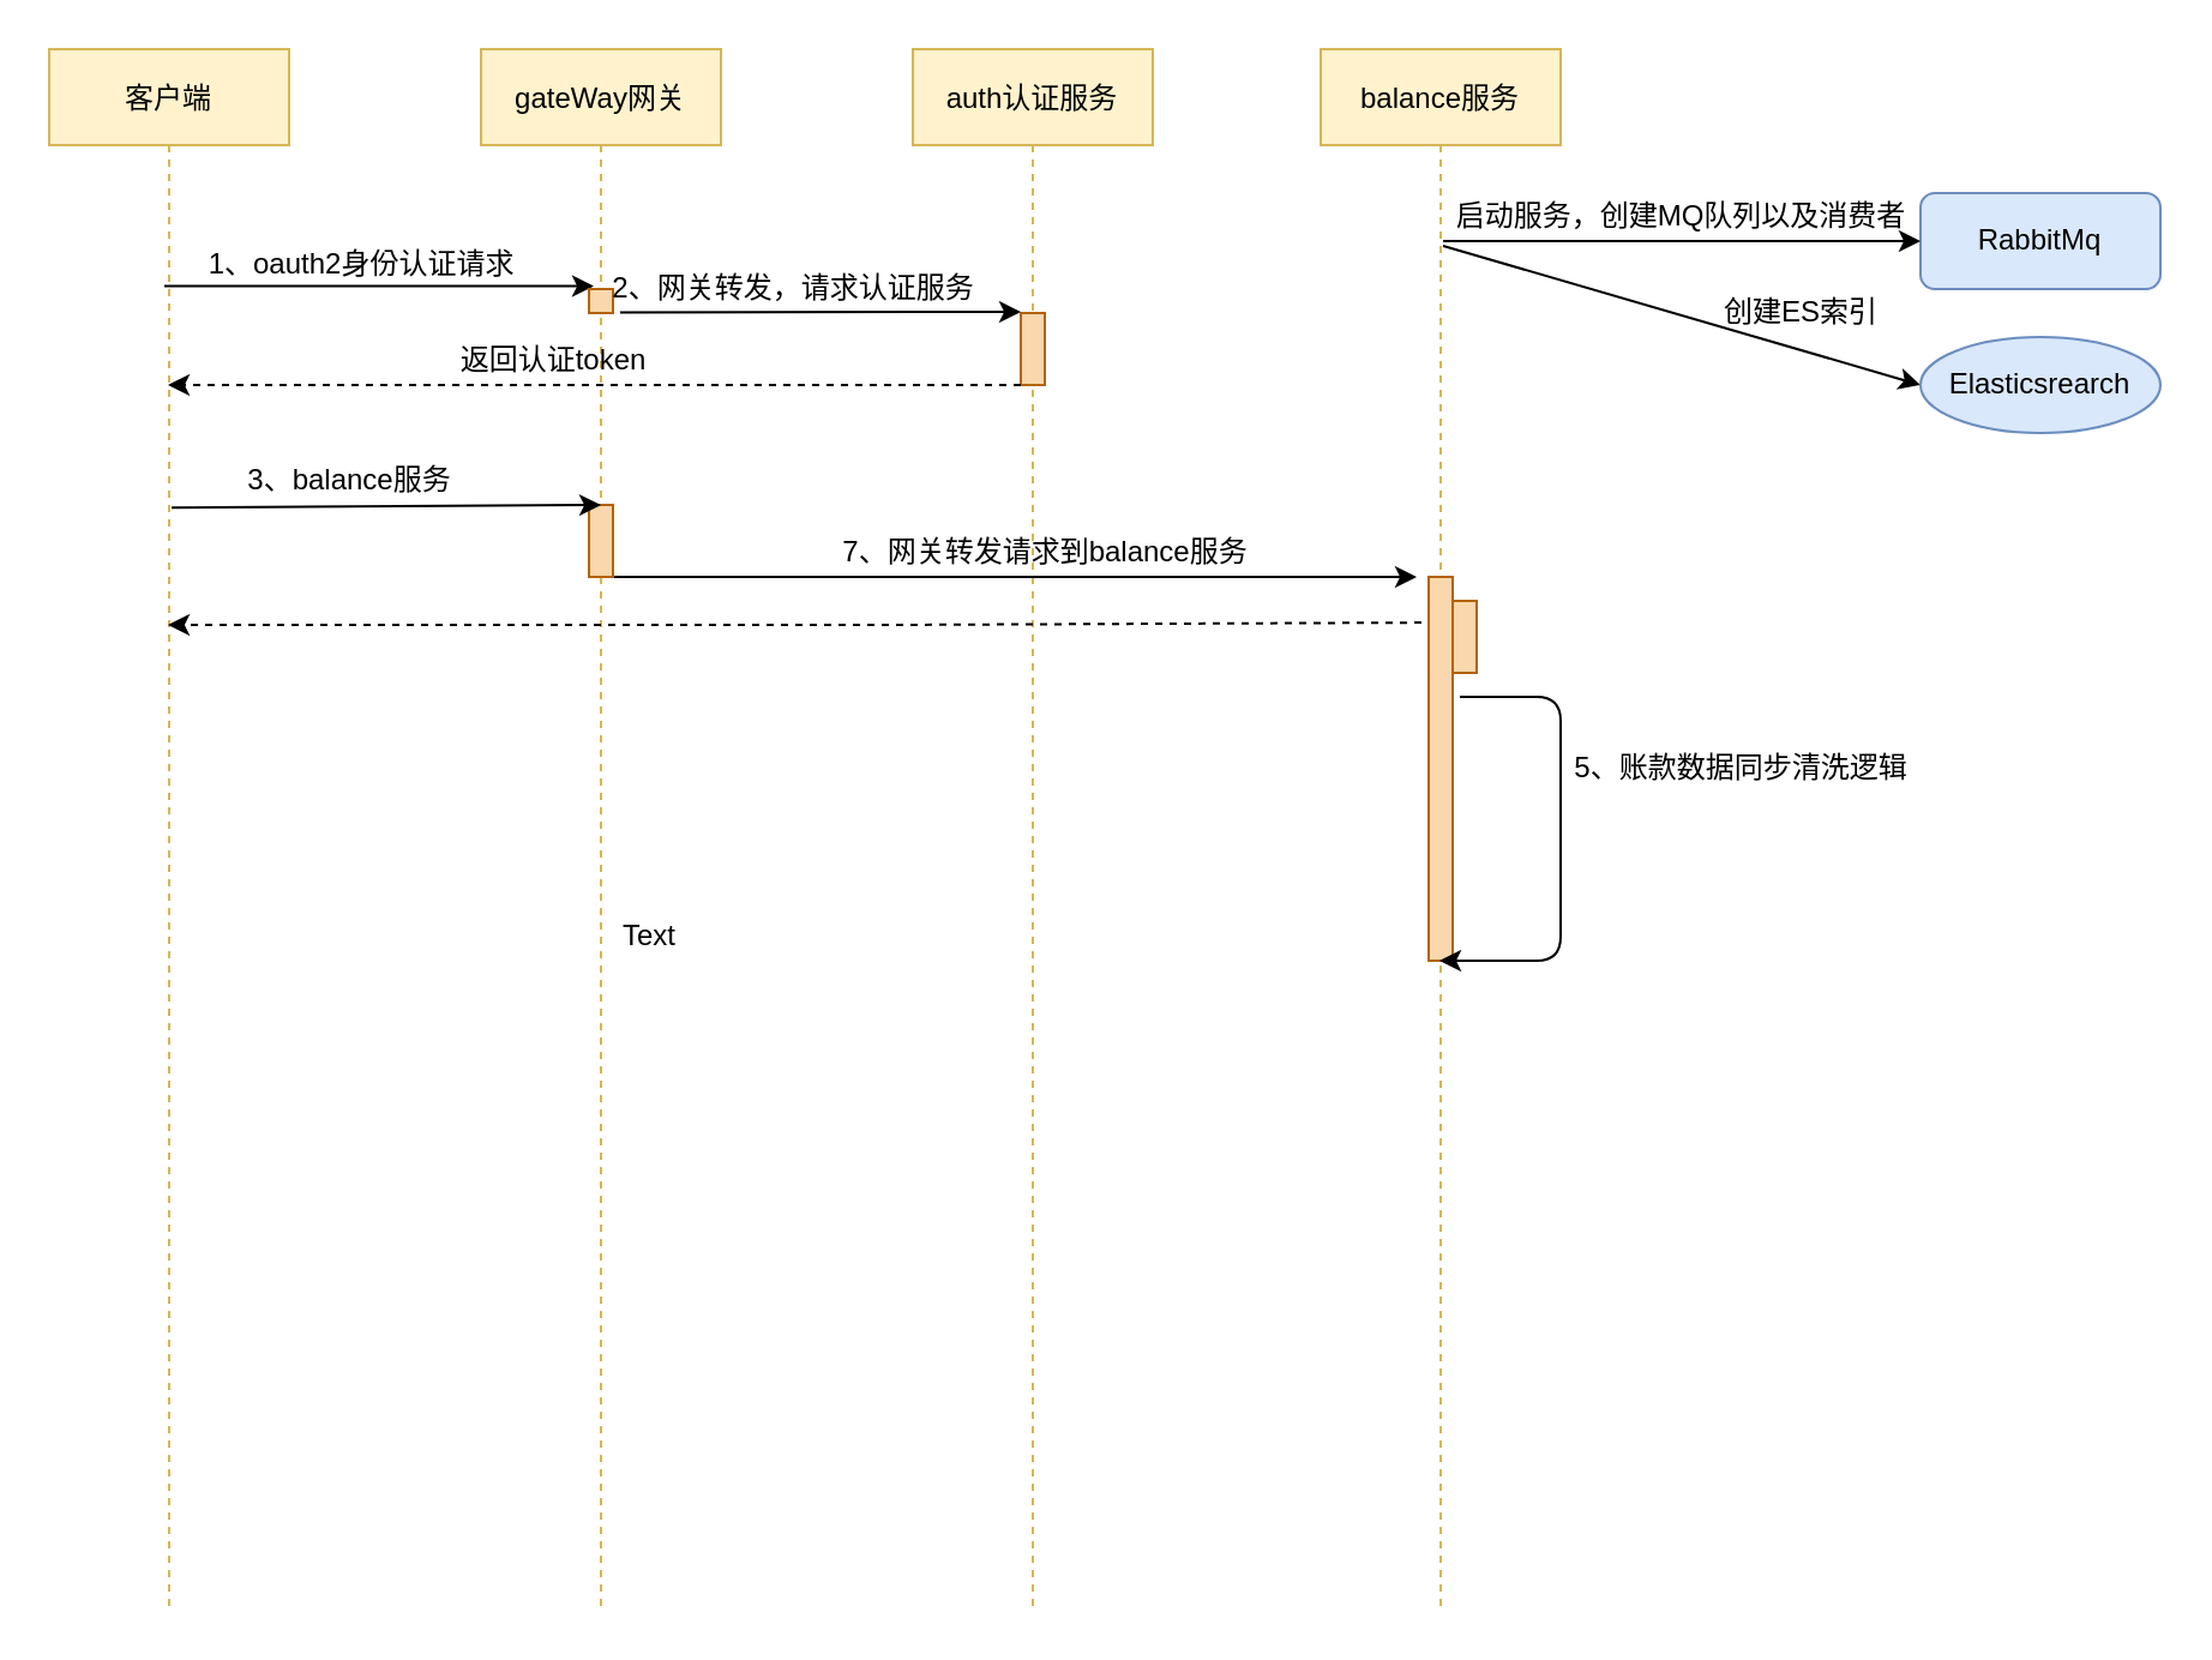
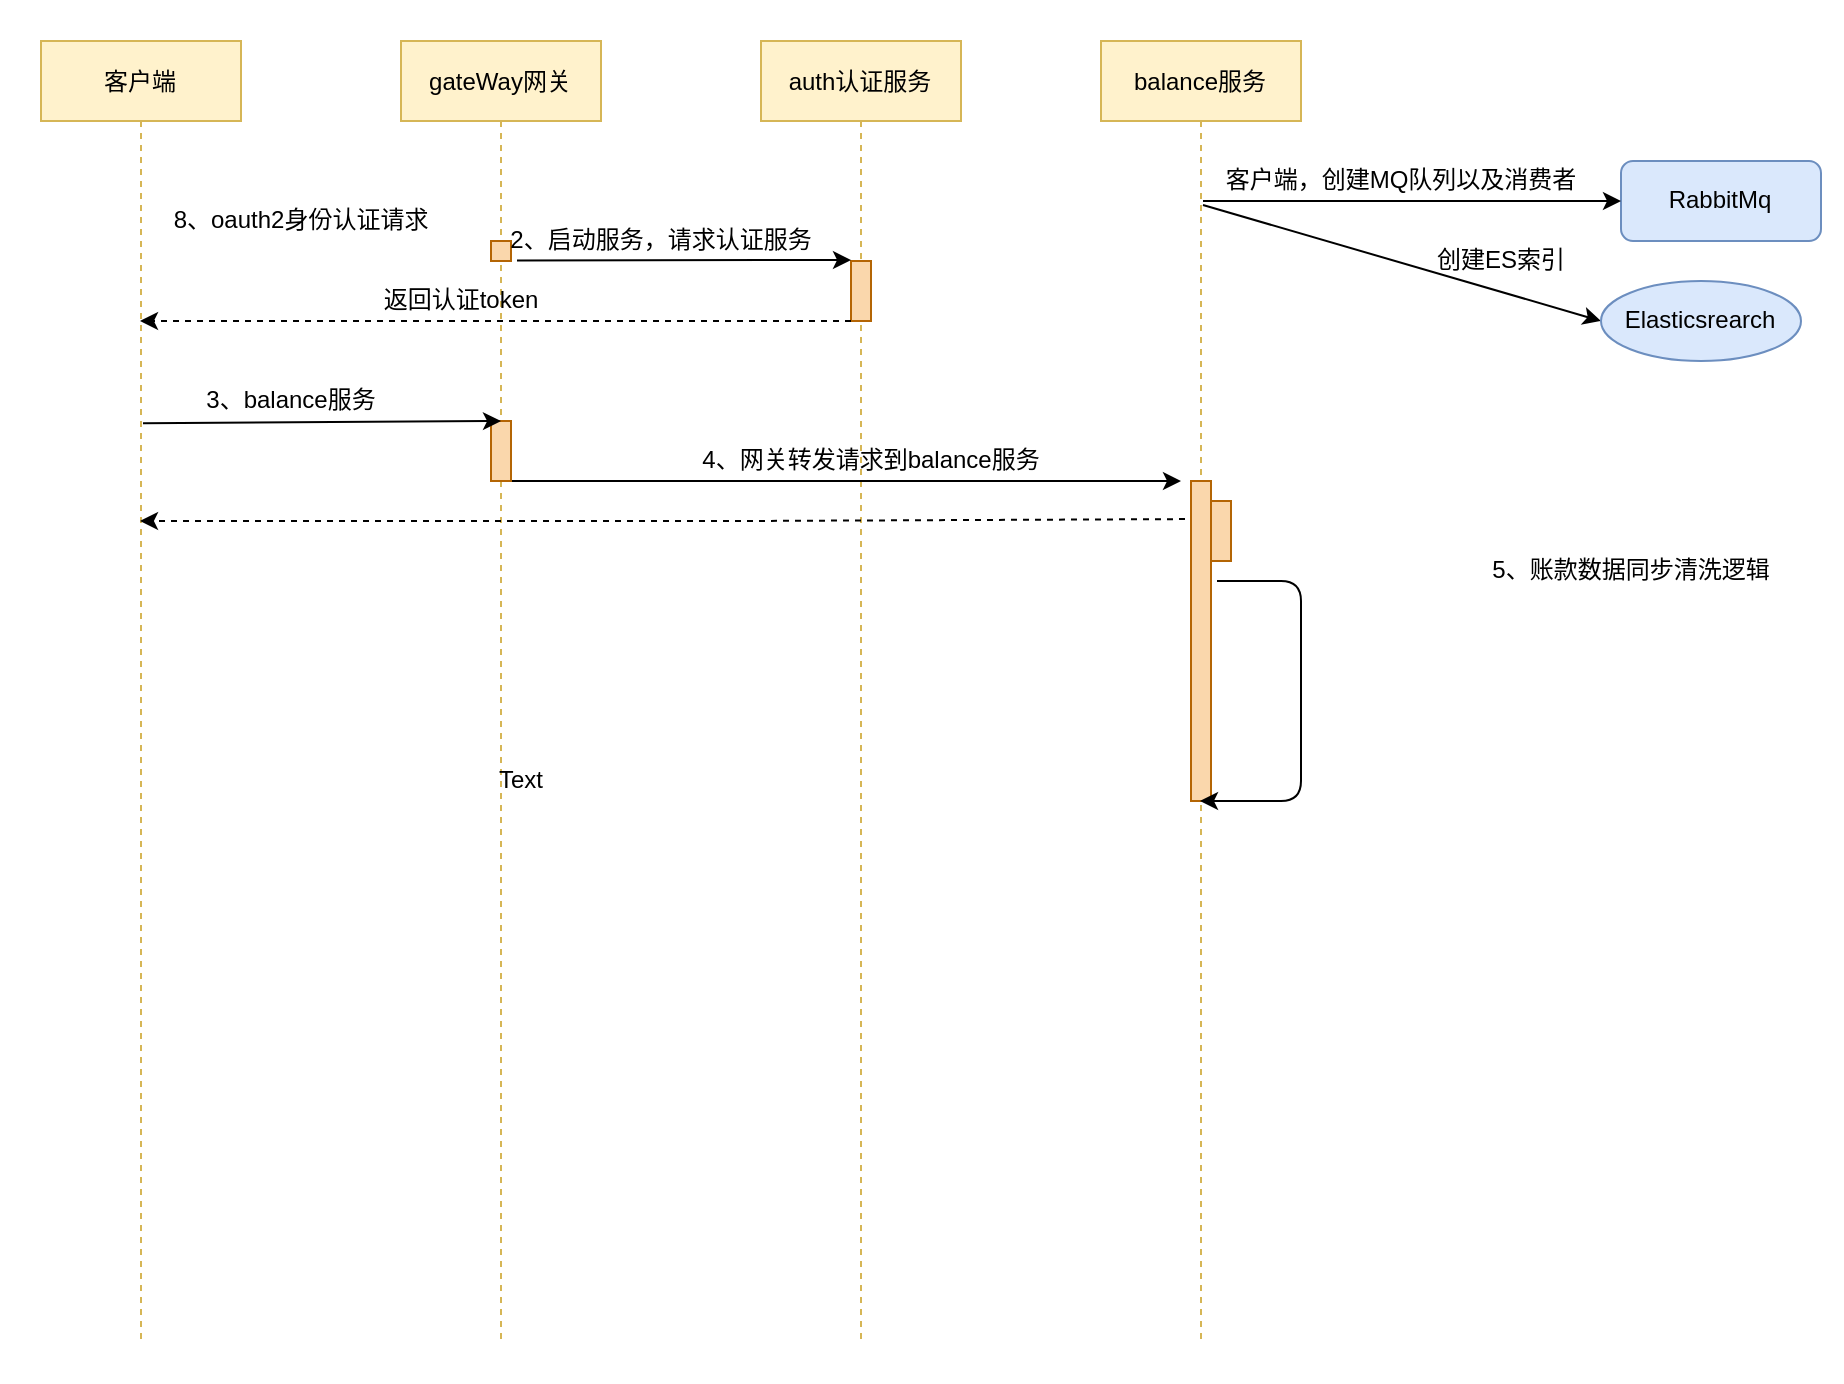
  <mxCell id="0" />
  <mxCell id="1" parent="0" />
  <mxCell id="2" value="gateWay网关" style="shape=umlLifeline;perimeter=lifelinePerimeter;container=1;collapsible=0;recursiveResize=0;rounded=0;shadow=0;strokeWidth=1;fillColor=#fff2cc;strokeColor=#d6b656;" parent="1" vertex="1"><mxGeometry x="200" y="20" width="100" height="650" as="geometry" /></mxCell>
  <mxCell id="3" value="auth认证服务" style="shape=umlLifeline;perimeter=lifelinePerimeter;container=1;collapsible=0;recursiveResize=0;rounded=0;shadow=0;strokeWidth=1;fillColor=#fff2cc;strokeColor=#d6b656;" parent="1" vertex="1"><mxGeometry x="380" y="20" width="100" height="650" as="geometry" /></mxCell>
  <mxCell id="4" value="balance服务" style="shape=umlLifeline;perimeter=lifelinePerimeter;container=1;collapsible=0;recursiveResize=0;rounded=0;shadow=0;strokeWidth=1;fillColor=#fff2cc;strokeColor=#d6b656;" vertex="1" parent="1"><mxGeometry x="550" y="20" width="100" height="650" as="geometry" /></mxCell>
- <mxCell id="5" value="启动服务，创建MQ队列以及消费者" style="text;html=1;align=center;verticalAlign=middle;resizable=0;points=[];autosize=1;strokeColor=none;" vertex="1" parent="1"><mxGeometry x="600" y="80" width="200" height="20" as="geometry" /></mxCell>
- <mxCell id="6" value="RabbitMq" style="rounded=1;whiteSpace=wrap;html=1;fillColor=#dae8fc;strokeColor=#6c8ebf;" vertex="1" parent="1"><mxGeometry x="800" y="80" width="100" height="40" as="geometry" /></mxCell>
+ <mxCell id="5" value="客户端，创建MQ队列以及消费者" style="text;html=1;align=center;verticalAlign=middle;resizable=0;points=[];autosize=1;strokeColor=none;" vertex="1" parent="1"><mxGeometry x="600" y="80" width="200" height="20" as="geometry" /></mxCell>
+ <mxCell id="6" value="RabbitMq" style="rounded=1;whiteSpace=wrap;html=1;fillColor=#dae8fc;strokeColor=#6c8ebf;" vertex="1" parent="1"><mxGeometry x="810" y="80" width="100" height="40" as="geometry" /></mxCell>
  <mxCell id="7" value="" style="endArrow=classic;html=1;entryX=0;entryY=0.5;entryDx=0;entryDy=0;" edge="1" parent="1" target="6"><mxGeometry width="50" height="50" relative="1" as="geometry"><mxPoint x="601" y="100" as="sourcePoint" /><mxPoint x="730" y="100" as="targetPoint" /></mxGeometry></mxCell>
  <mxCell id="8" value="" style="endArrow=classic;html=1;entryX=0;entryY=0.5;entryDx=0;entryDy=0;" edge="1" parent="1" target="9"><mxGeometry width="50" height="50" relative="1" as="geometry"><mxPoint x="601" y="102" as="sourcePoint" /><mxPoint x="790" y="160" as="targetPoint" /><Array as="points"><mxPoint x="601" y="102" /></Array></mxGeometry></mxCell>
  <mxCell id="9" value="Elasticsrearch" style="ellipse;whiteSpace=wrap;html=1;fillColor=#dae8fc;strokeColor=#6c8ebf;" vertex="1" parent="1"><mxGeometry x="800" y="140" width="100" height="40" as="geometry" /></mxCell>
  <mxCell id="10" value="创建ES索引" style="text;html=1;align=center;verticalAlign=middle;resizable=0;points=[];autosize=1;strokeColor=none;rotation=0;" vertex="1" parent="1"><mxGeometry x="710" y="120" width="80" height="20" as="geometry" /></mxCell>
- <mxCell id="11" value="" style="endArrow=classic;html=1;entryX=0.47;entryY=0.152;entryDx=0;entryDy=0;entryPerimeter=0;exitX=0.48;exitY=0.152;exitDx=0;exitDy=0;exitPerimeter=0;" edge="1" parent="1" source="16" target="2"><mxGeometry width="50" height="50" relative="1" as="geometry"><mxPoint y="119" as="sourcePoint" x="80" /><mxPoint x="240" y="119" as="targetPoint" /></mxGeometry></mxCell>
- <mxCell id="12" value="1、oauth2身份认证请求" style="text;html=1;align=center;verticalAlign=middle;resizable=0;points=[];autosize=1;strokeColor=none;" vertex="1" parent="1"><mxGeometry y="100" width="140" height="20" as="geometry" x="80" /></mxCell>
+ <mxCell id="12" value="8、oauth2身份认证请求" style="text;html=1;align=center;verticalAlign=middle;resizable=0;points=[];autosize=1;strokeColor=none;" vertex="1" parent="1"><mxGeometry y="100" width="140" height="20" as="geometry" x="80" /></mxCell>
  <mxCell id="13" value="" style="rounded=0;whiteSpace=wrap;html=1;fillColor=#fad7ac;strokeColor=#b46504;" vertex="1" parent="1"><mxGeometry x="595" y="240" width="10" height="160" as="geometry" /></mxCell>
  <mxCell id="14" value="" style="endArrow=classic;html=1;exitX=0.75;exitY=1;exitDx=0;exitDy=0;" edge="1" parent="1" source="23"><mxGeometry width="50" height="50" relative="1" as="geometry"><mxPoint x="435" y="210" as="sourcePoint" /><mxPoint x="590" y="240" as="targetPoint" /></mxGeometry></mxCell>
- <mxCell id="15" value="7、网关转发请求到balance服务" style="text;html=1;align=center;verticalAlign=middle;resizable=0;points=[];autosize=1;strokeColor=none;" vertex="1" parent="1"><mxGeometry x="345" y="220" width="180" height="20" as="geometry" /></mxCell>
+ <mxCell id="15" value="4、网关转发请求到balance服务" style="text;html=1;align=center;verticalAlign=middle;resizable=0;points=[];autosize=1;strokeColor=none;" vertex="1" parent="1"><mxGeometry x="345" y="220" width="180" height="20" as="geometry" /></mxCell>
  <mxCell id="16" value="客户端" style="shape=umlLifeline;perimeter=lifelinePerimeter;container=1;collapsible=0;recursiveResize=0;rounded=0;shadow=0;strokeWidth=1;fillColor=#fff2cc;strokeColor=#d6b656;" vertex="1" parent="1"><mxGeometry x="20" y="20" width="100" height="650" as="geometry" /></mxCell>
  <mxCell id="17" value="" style="rounded=0;whiteSpace=wrap;html=1;fillColor=#fad7ac;strokeColor=#b46504;" vertex="1" parent="1"><mxGeometry x="245" y="120" width="10" height="10" as="geometry" /></mxCell>
  <mxCell id="18" value="" style="rounded=0;whiteSpace=wrap;html=1;fillColor=#fad7ac;strokeColor=#b46504;" vertex="1" parent="1"><mxGeometry x="425" y="130" width="10" height="30" as="geometry" /></mxCell>
  <mxCell id="19" value="" style="endArrow=classic;html=1;entryX=0.47;entryY=0.152;entryDx=0;entryDy=0;entryPerimeter=0;" edge="1" parent="1"><mxGeometry width="50" height="50" relative="1" as="geometry"><mxPoint x="258" y="129.7" as="sourcePoint" /><mxPoint x="425" y="129.5" as="targetPoint" /></mxGeometry></mxCell>
- <mxCell id="20" value="2、网关转发，请求认证服务" style="text;html=1;align=center;verticalAlign=middle;resizable=0;points=[];autosize=1;strokeColor=none;" vertex="1" parent="1"><mxGeometry x="245" y="110" width="170" height="20" as="geometry" /></mxCell>
+ <mxCell id="20" value="2、启动服务，请求认证服务" style="text;html=1;align=center;verticalAlign=middle;resizable=0;points=[];autosize=1;strokeColor=none;" vertex="1" parent="1"><mxGeometry x="245" y="110" width="170" height="20" as="geometry" /></mxCell>
  <mxCell id="21" value="" style="endArrow=classic;html=1;dashed=1;" edge="1" parent="1" target="16"><mxGeometry width="50" height="50" relative="1" as="geometry"><mxPoint x="425" y="160" as="sourcePoint" /><mxPoint x="475" y="110" as="targetPoint" /></mxGeometry></mxCell>
  <mxCell id="22" value="返回认证token" style="text;html=1;align=center;verticalAlign=middle;resizable=0;points=[];autosize=1;strokeColor=none;" vertex="1" parent="1"><mxGeometry x="185" y="140" width="90" height="20" as="geometry" /></mxCell>
  <mxCell id="23" value="" style="rounded=0;whiteSpace=wrap;html=1;fillColor=#fad7ac;strokeColor=#b46504;" vertex="1" parent="1"><mxGeometry x="245" y="210" width="10" height="30" as="geometry" /></mxCell>
  <mxCell id="24" value="" style="endArrow=classic;html=1;exitX=0.51;exitY=0.294;exitDx=0;exitDy=0;exitPerimeter=0;" edge="1" parent="1" source="16"><mxGeometry width="50" height="50" relative="1" as="geometry"><mxPoint y="210" as="sourcePoint" x="80" /><mxPoint x="250" y="210" as="targetPoint" /></mxGeometry></mxCell>
  <mxCell id="25" value="3、balance服务" style="text;html=1;align=center;verticalAlign=middle;resizable=0;points=[];autosize=1;strokeColor=none;" vertex="1" parent="1"><mxGeometry y="190" width="130" height="20" as="geometry" x="80" /></mxCell>
  <mxCell id="26" value="" style="endArrow=classic;html=1;" edge="1" parent="1" target="4"><mxGeometry width="50" height="50" relative="1" as="geometry"><mxPoint x="608" y="290" as="sourcePoint" /><mxPoint x="630" y="310" as="targetPoint" /><Array as="points"><mxPoint x="650" y="290" /><mxPoint x="650" y="400" /></Array></mxGeometry></mxCell>
- <mxCell id="27" value="5、账款数据同步清洗逻辑" style="text;html=1;align=center;verticalAlign=middle;resizable=0;points=[];autosize=1;strokeColor=none;" vertex="1" parent="1"><mxGeometry x="650" y="310" width="150" height="20" as="geometry" /></mxCell>
+ <mxCell id="27" value="5、账款数据同步清洗逻辑" style="text;html=1;align=center;verticalAlign=middle;resizable=0;points=[];autosize=1;strokeColor=none;" vertex="1" parent="1"><mxGeometry x="740" y="275" width="150" height="20" as="geometry" /></mxCell>
  <mxCell id="28" value="" style="endArrow=classic;html=1;exitX=-0.3;exitY=0.119;exitDx=0;exitDy=0;dashed=1;exitPerimeter=0;" edge="1" parent="1" source="13" target="16"><mxGeometry width="50" height="50" relative="1" as="geometry"><mxPoint x="510" y="410" as="sourcePoint" /><mxPoint x="560" y="360" as="targetPoint" /><Array as="points"><mxPoint x="370" y="260" /></Array></mxGeometry></mxCell>
- <mxCell id="29" value="Text" style="text;html=1;align=center;verticalAlign=middle;resizable=0;points=[];autosize=1;strokeColor=none;" vertex="1" parent="1"><mxGeometry x="250" y="380" width="40" height="20" as="geometry" /></mxCell>
+ <mxCell id="29" value="Text" style="text;html=1;align=center;verticalAlign=middle;resizable=0;points=[];autosize=1;strokeColor=none;" vertex="1" parent="1"><mxGeometry x="240" y="380" width="40" height="20" as="geometry" /></mxCell>
  <mxCell id="30" value="" style="rounded=0;whiteSpace=wrap;html=1;fillColor=#fad7ac;strokeColor=#b46504;" vertex="1" parent="1"><mxGeometry x="605" y="250" width="10" height="30" as="geometry" /></mxCell>
